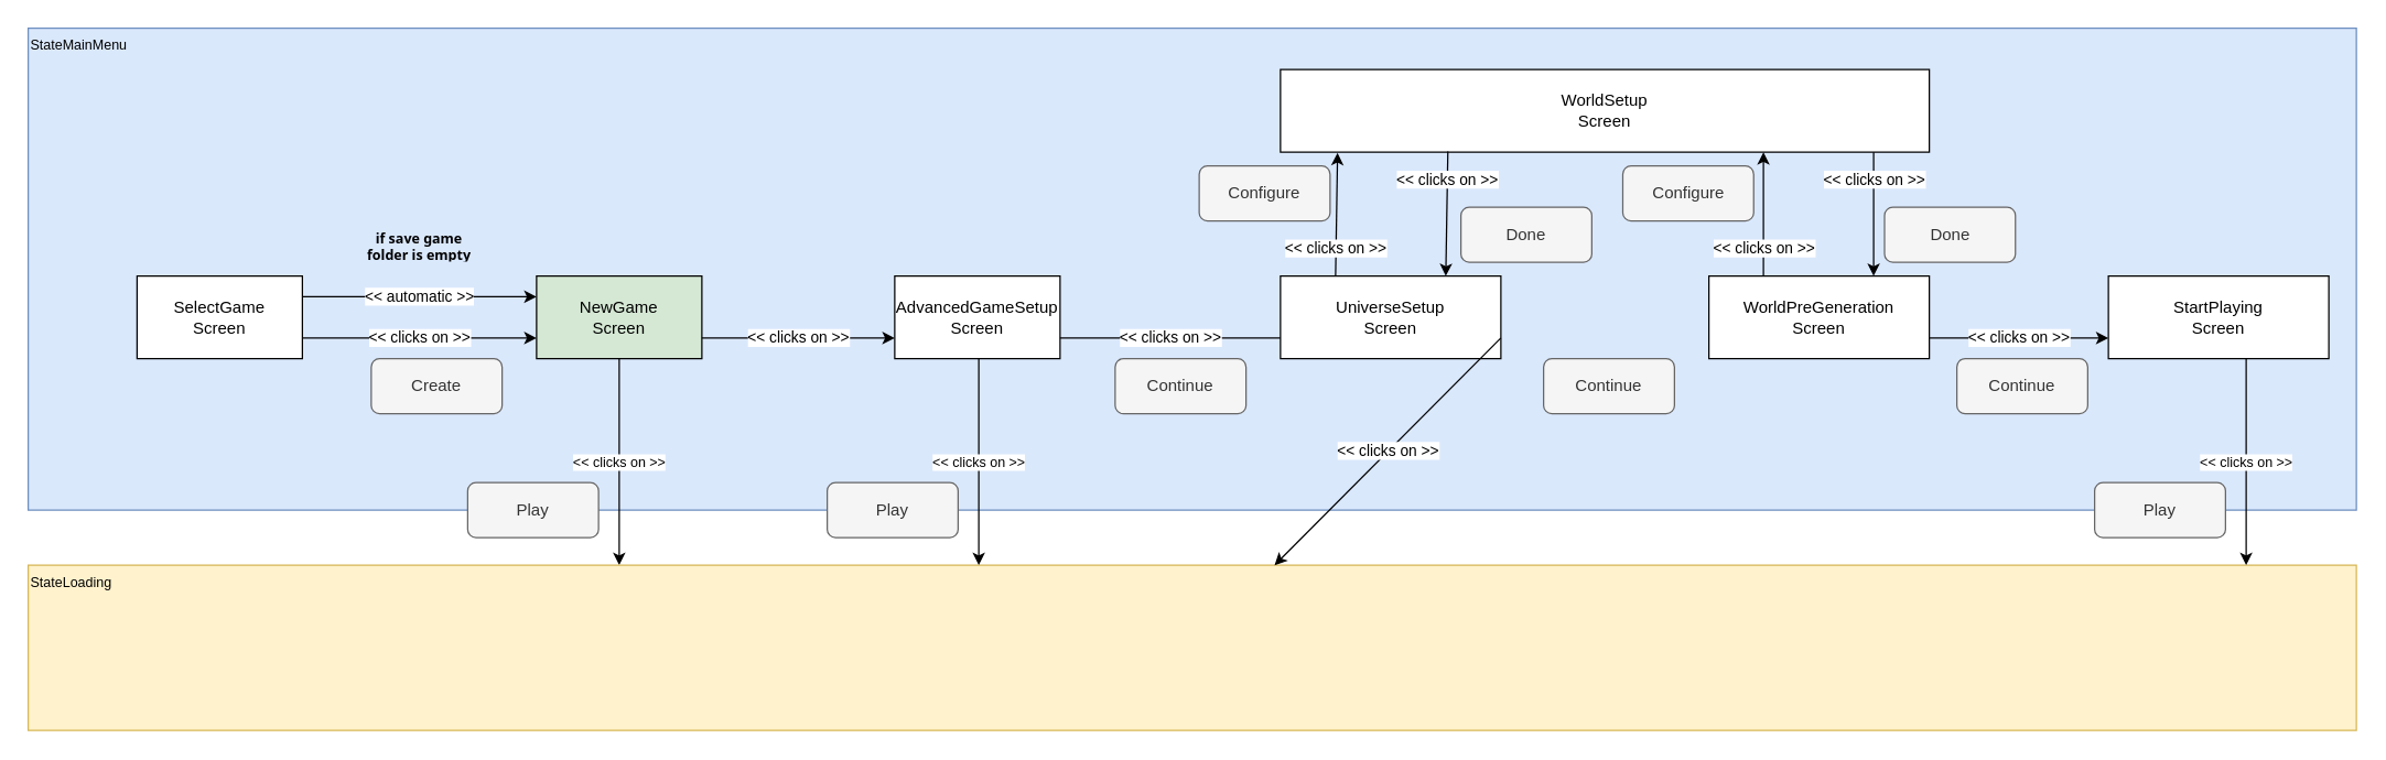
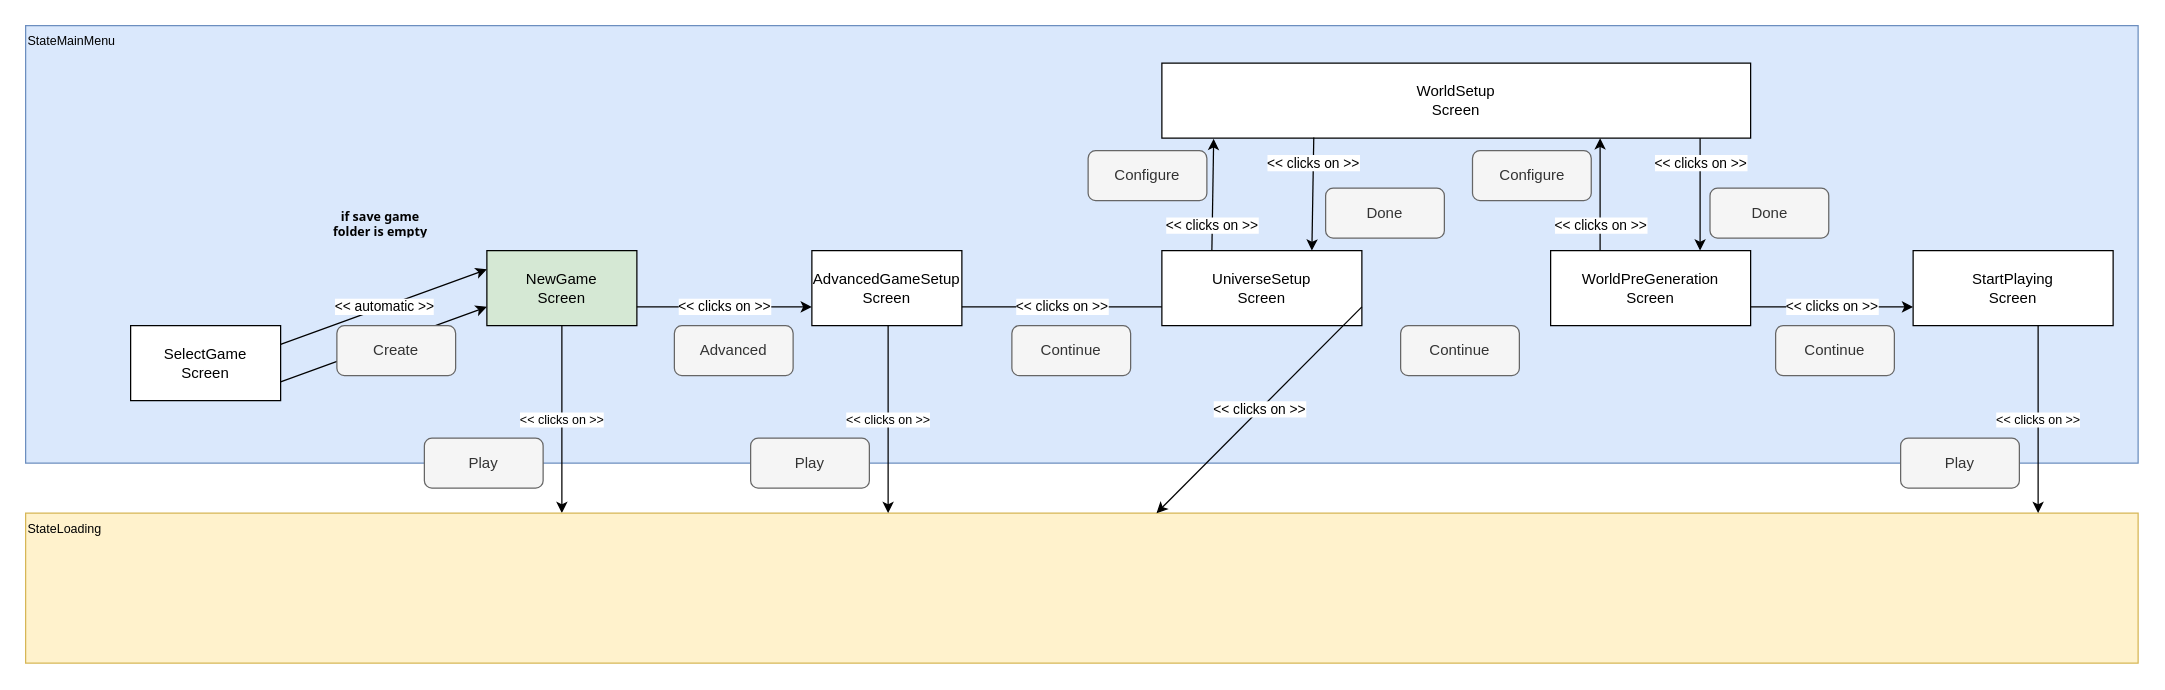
  <mxCell id="0" />
  <mxCell id="1" parent="0" />
  <mxCell id="2" value="StateMainMenu" style="rounded=0;whiteSpace=wrap;html=1;fontSize=10;fillColor=#dae8fc;strokeColor=#6c8ebf;align=left;horizontal=1;verticalAlign=top;" parent="1" vertex="1"><mxGeometry x="20" y="20" width="1690" height="350" as="geometry" /></mxCell>
  <mxCell id="3" value="&amp;lt;&amp;lt; clicks on &amp;gt;&amp;gt;" style="edgeStyle=none;html=1;exitX=1;exitY=0.75;exitDx=0;exitDy=0;entryX=0;entryY=0.75;entryDx=0;entryDy=0;" parent="1" source="5" target="7" edge="1"><mxGeometry relative="1" as="geometry" /></mxCell>
  <mxCell id="4" value="&amp;lt;&amp;lt; automatic &amp;gt;&amp;gt;" style="edgeStyle=none;html=1;exitX=1;exitY=0.25;exitDx=0;exitDy=0;entryX=0;entryY=0.25;entryDx=0;entryDy=0;" parent="1" source="5" target="7" edge="1"><mxGeometry relative="1" as="geometry" /></mxCell>
- <mxCell id="5" value="SelectGame&lt;br&gt;Screen" style="rounded=0;whiteSpace=wrap;html=1;" parent="1" vertex="1"><mxGeometry x="99" y="200" width="120" height="60" as="geometry" /></mxCell>
+ <mxCell id="5" value="SelectGame&lt;br&gt;Screen" style="rounded=0;whiteSpace=wrap;html=1;" parent="1" vertex="1"><mxGeometry x="104" y="260" width="120" height="60" as="geometry" /></mxCell>
  <mxCell id="6" value="&amp;lt;&amp;lt; clicks on &amp;gt;&amp;gt;" style="edgeStyle=none;html=1;exitX=0.25;exitY=1;exitDx=0;exitDy=0;fontSize=10;" parent="1" edge="1"><mxGeometry relative="1" as="geometry"><mxPoint x="449" y="260" as="sourcePoint" /><mxPoint x="449" y="410" as="targetPoint" /></mxGeometry></mxCell>
  <mxCell id="7" value="NewGame&lt;br&gt;Screen" style="rounded=0;whiteSpace=wrap;html=1;fillColor=#d5e8d4;" parent="1" vertex="1"><mxGeometry x="389" y="200" width="120" height="60" as="geometry" /></mxCell>
  <mxCell id="8" value="Create" style="rounded=1;whiteSpace=wrap;html=1;fillColor=#f5f5f5;strokeColor=#666666;fontColor=#333333;" parent="1" vertex="1"><mxGeometry x="269" y="260" width="95" height="40" as="geometry" /></mxCell>
  <mxCell id="9" value="&lt;h1 style=&quot;font-size: 10px;&quot;&gt;if save game folder is empty&lt;/h1&gt;" style="text;html=1;strokeColor=none;fillColor=none;spacing=5;spacingTop=-20;whiteSpace=wrap;overflow=hidden;rounded=0;align=center;fontFamily=Noto Sans;fontSource=https%3A%2F%2Ffonts.googleapis.com%2Fcss%3Ffamily%3DNoto%2BSans;fontSize=10;" parent="1" vertex="1"><mxGeometry x="259" y="170" width="90" height="20" as="geometry" /></mxCell>
  <mxCell id="10" value="AdvancedGameSetup&lt;br&gt;Screen" style="rounded=0;whiteSpace=wrap;html=1;" parent="1" vertex="1"><mxGeometry x="649" y="200" width="120" height="60" as="geometry" /></mxCell>
+ <mxCell id="11" value="Advanced" style="rounded=1;whiteSpace=wrap;html=1;fillColor=#f5f5f5;strokeColor=#666666;fontColor=#333333;" parent="1" vertex="1"><mxGeometry x="539" y="260" width="95" height="40" as="geometry" /></mxCell>
  <mxCell id="12" value="&amp;lt;&amp;lt; clicks on &amp;gt;&amp;gt;" style="edgeStyle=none;html=1;exitX=1;exitY=0.75;exitDx=0;exitDy=0;entryX=0;entryY=0.75;entryDx=0;entryDy=0;" parent="1" source="7" target="10" edge="1"><mxGeometry relative="1" as="geometry"><mxPoint x="229" y="255" as="sourcePoint" /><mxPoint x="399" y="255" as="targetPoint" /></mxGeometry></mxCell>
  <mxCell id="13" value="Play" style="rounded=1;whiteSpace=wrap;html=1;fillColor=#f5f5f5;strokeColor=#666666;fontColor=#333333;" parent="1" vertex="1"><mxGeometry x="339" y="350" width="95" height="40" as="geometry" /></mxCell>
  <mxCell id="14" value="StateLoading" style="rounded=0;whiteSpace=wrap;html=1;fontSize=10;fillColor=#fff2cc;strokeColor=#d6b656;align=left;horizontal=1;verticalAlign=top;" vertex="1" parent="1"><mxGeometry x="20" y="410" width="1690" height="120" as="geometry" /></mxCell>
  <mxCell id="15" value="UniverseSetup&lt;br&gt;Screen" style="rounded=0;whiteSpace=wrap;html=1;" vertex="1" parent="1"><mxGeometry x="929" y="200" width="160" height="60" as="geometry" /></mxCell>
  <mxCell id="16" value="&amp;lt;&amp;lt; clicks on &amp;gt;&amp;gt;" style="edgeStyle=none;html=1;entryX=0;entryY=0.75;entryDx=0;entryDy=0;exitX=1;exitY=0.75;exitDx=0;exitDy=0;endArrow=none;" edge="1" parent="1" source="10" target="15"><mxGeometry relative="1" as="geometry"><mxPoint x="899" y="460" as="sourcePoint" /><mxPoint x="659" y="255" as="targetPoint" /></mxGeometry></mxCell>
  <mxCell id="17" value="Continue" style="rounded=1;whiteSpace=wrap;html=1;fillColor=#f5f5f5;strokeColor=#666666;fontColor=#333333;" vertex="1" parent="1"><mxGeometry x="809" y="260" width="95" height="40" as="geometry" /></mxCell>
  <mxCell id="18" value="WorldSetup&lt;br&gt;Screen" style="rounded=0;whiteSpace=wrap;html=1;" vertex="1" parent="1"><mxGeometry x="929" y="50" width="471" height="60" as="geometry" /></mxCell>
  <mxCell id="19" value="&amp;lt;&amp;lt; clicks on &amp;gt;&amp;gt;" style="edgeStyle=none;html=1;exitX=0.25;exitY=0;exitDx=0;exitDy=0;entryX=0.088;entryY=1.009;entryDx=0;entryDy=0;entryPerimeter=0;" edge="1" parent="1" source="15" target="18"><mxGeometry x="-0.553" relative="1" as="geometry"><mxPoint x="969" y="180" as="sourcePoint" /><mxPoint x="969" y="120" as="targetPoint" /><mxPoint as="offset" /></mxGeometry></mxCell>
  <mxCell id="20" value="Configure" style="rounded=1;whiteSpace=wrap;html=1;fillColor=#f5f5f5;strokeColor=#666666;fontColor=#333333;" vertex="1" parent="1"><mxGeometry x="870" y="120" width="95" height="40" as="geometry" /></mxCell>
  <mxCell id="21" value="&amp;lt;&amp;lt; clicks on &amp;gt;&amp;gt;" style="edgeStyle=none;html=1;entryX=0.75;entryY=0;entryDx=0;entryDy=0;exitX=0.258;exitY=0.991;exitDx=0;exitDy=0;exitPerimeter=0;" edge="1" parent="1" source="18" target="15"><mxGeometry x="-0.546" relative="1" as="geometry"><mxPoint x="1050" y="120" as="sourcePoint" /><mxPoint x="969" y="120" as="targetPoint" /><mxPoint as="offset" /></mxGeometry></mxCell>
  <mxCell id="22" value="Done" style="rounded=1;whiteSpace=wrap;html=1;fillColor=#f5f5f5;strokeColor=#666666;fontColor=#333333;" vertex="1" parent="1"><mxGeometry x="1060" y="150" width="95" height="40" as="geometry" /></mxCell>
  <mxCell id="23" value="WorldPreGeneration&lt;br&gt;Screen" style="rounded=0;whiteSpace=wrap;html=1;" vertex="1" parent="1"><mxGeometry x="1240" y="200" width="160" height="60" as="geometry" /></mxCell>
  <mxCell id="24" value="&amp;lt;&amp;lt; clicks on &amp;gt;&amp;gt;" style="edgeStyle=none;html=1;exitX=1;exitY=0.75;exitDx=0;exitDy=0;" edge="1" parent="1" source="15" target="14"><mxGeometry relative="1" as="geometry"><mxPoint x="1220" y="280" as="sourcePoint" /><mxPoint x="1380" y="280" as="targetPoint" /></mxGeometry></mxCell>
  <mxCell id="25" value="Continue" style="rounded=1;whiteSpace=wrap;html=1;fillColor=#f5f5f5;strokeColor=#666666;fontColor=#333333;" vertex="1" parent="1"><mxGeometry x="1120" y="260" width="95" height="40" as="geometry" /></mxCell>
  <mxCell id="26" value="StartPlaying&lt;br&gt;Screen" style="rounded=0;whiteSpace=wrap;html=1;" vertex="1" parent="1"><mxGeometry x="1530" y="200" width="160" height="60" as="geometry" /></mxCell>
  <mxCell id="27" value="&amp;lt;&amp;lt; clicks on &amp;gt;&amp;gt;" style="edgeStyle=none;html=1;entryX=0;entryY=0.75;entryDx=0;entryDy=0;exitX=1;exitY=0.75;exitDx=0;exitDy=0;" edge="1" parent="1" source="23" target="26"><mxGeometry relative="1" as="geometry"><mxPoint x="1099" y="255" as="sourcePoint" /><mxPoint x="1250" y="255" as="targetPoint" /></mxGeometry></mxCell>
  <mxCell id="28" value="Continue" style="rounded=1;whiteSpace=wrap;html=1;fillColor=#f5f5f5;strokeColor=#666666;fontColor=#333333;" vertex="1" parent="1"><mxGeometry x="1420" y="260" width="95" height="40" as="geometry" /></mxCell>
  <mxCell id="29" value="&amp;lt;&amp;lt; clicks on &amp;gt;&amp;gt;" style="edgeStyle=none;html=1;entryX=0.25;entryY=1;entryDx=0;entryDy=0;exitX=0.25;exitY=0;exitDx=0;exitDy=0;" edge="1" parent="1"><mxGeometry x="-0.556" relative="1" as="geometry"><mxPoint x="1279.58" y="200" as="sourcePoint" /><mxPoint x="1279.58" y="110" as="targetPoint" /><mxPoint as="offset" /></mxGeometry></mxCell>
  <mxCell id="30" value="&amp;lt;&amp;lt; clicks on &amp;gt;&amp;gt;" style="edgeStyle=none;html=1;entryX=0.75;entryY=0;entryDx=0;entryDy=0;exitX=0.75;exitY=1;exitDx=0;exitDy=0;" edge="1" parent="1"><mxGeometry x="-0.556" relative="1" as="geometry"><mxPoint x="1359.58" y="110" as="sourcePoint" /><mxPoint x="1359.58" y="200" as="targetPoint" /><mxPoint as="offset" /></mxGeometry></mxCell>
  <mxCell id="31" value="Configure" style="rounded=1;whiteSpace=wrap;html=1;fillColor=#f5f5f5;strokeColor=#666666;fontColor=#333333;" vertex="1" parent="1"><mxGeometry x="1177.5" y="120" width="95" height="40" as="geometry" /></mxCell>
  <mxCell id="32" value="Done" style="rounded=1;whiteSpace=wrap;html=1;fillColor=#f5f5f5;strokeColor=#666666;fontColor=#333333;" vertex="1" parent="1"><mxGeometry x="1367.5" y="150" width="95" height="40" as="geometry" /></mxCell>
  <mxCell id="33" value="&amp;lt;&amp;lt; clicks on &amp;gt;&amp;gt;" style="edgeStyle=none;html=1;exitX=0.25;exitY=1;exitDx=0;exitDy=0;fontSize=10;" edge="1" parent="1"><mxGeometry relative="1" as="geometry"><mxPoint x="1630" y="260" as="sourcePoint" /><mxPoint x="1630" y="410" as="targetPoint" /></mxGeometry></mxCell>
  <mxCell id="34" value="Play" style="rounded=1;whiteSpace=wrap;html=1;fillColor=#f5f5f5;strokeColor=#666666;fontColor=#333333;" vertex="1" parent="1"><mxGeometry x="1520" y="350" width="95" height="40" as="geometry" /></mxCell>
  <mxCell id="35" value="Play" style="rounded=1;whiteSpace=wrap;html=1;fillColor=#f5f5f5;strokeColor=#666666;fontColor=#333333;" vertex="1" parent="1"><mxGeometry x="600" y="350" width="95" height="40" as="geometry" /></mxCell>
  <mxCell id="36" value="&amp;lt;&amp;lt; clicks on &amp;gt;&amp;gt;" style="edgeStyle=none;html=1;exitX=0.25;exitY=1;exitDx=0;exitDy=0;fontSize=10;" edge="1" parent="1"><mxGeometry relative="1" as="geometry"><mxPoint x="710" y="260" as="sourcePoint" /><mxPoint x="710" y="410" as="targetPoint" /></mxGeometry></mxCell>
